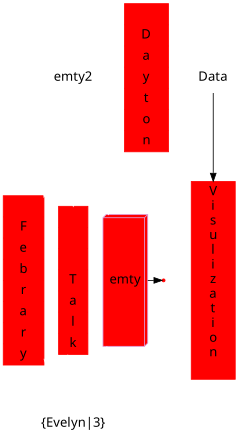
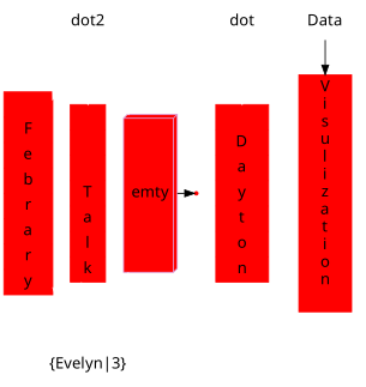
  digraph {
    compound=true
    fontname=Verdana
    fontsize=18
    node [color=red fontname=Verdana fontsize=16 style=filled]
    edge [color=white]
    n1 [label="{|F|e|b|r|a|r|y}" shape=record width=.7]
    n2 [label="{ |||T|a|l|k}" shape=record width=.5]
    emty [color=plum fillcolor=red height=2.25 shape=box3d width=.2]
    emty1 [shape=point]
    n5 [color=white label="{Evelyn|3}"]
+   dot [color=white]
    n7 [label="{|D|a|y|t|o|n}" shape=record]
    n8 [color=white label=Data shape=ellipse]
    n9 [label="V\ni\ns\nu\nl\ni\nz\na\nt\ni\no\nn\n\n" shape=box]
-   dot2 [color=white label=emty2]
+   dot2 [color=white]
    subgraph sub_1 {
      rank=same
      n1
      n2
      emty
      emty1
    }
    n1 -> n5
    n2 -> n5
    n2 -> n5 [color=none]
    emty -> emty1 [color=""]
    emty -> n5
+   dot -> n7
    n8 -> n9 [color=""]
    dot2 -> n1
    dot2 -> n2
    dot2 -> emty
  }
